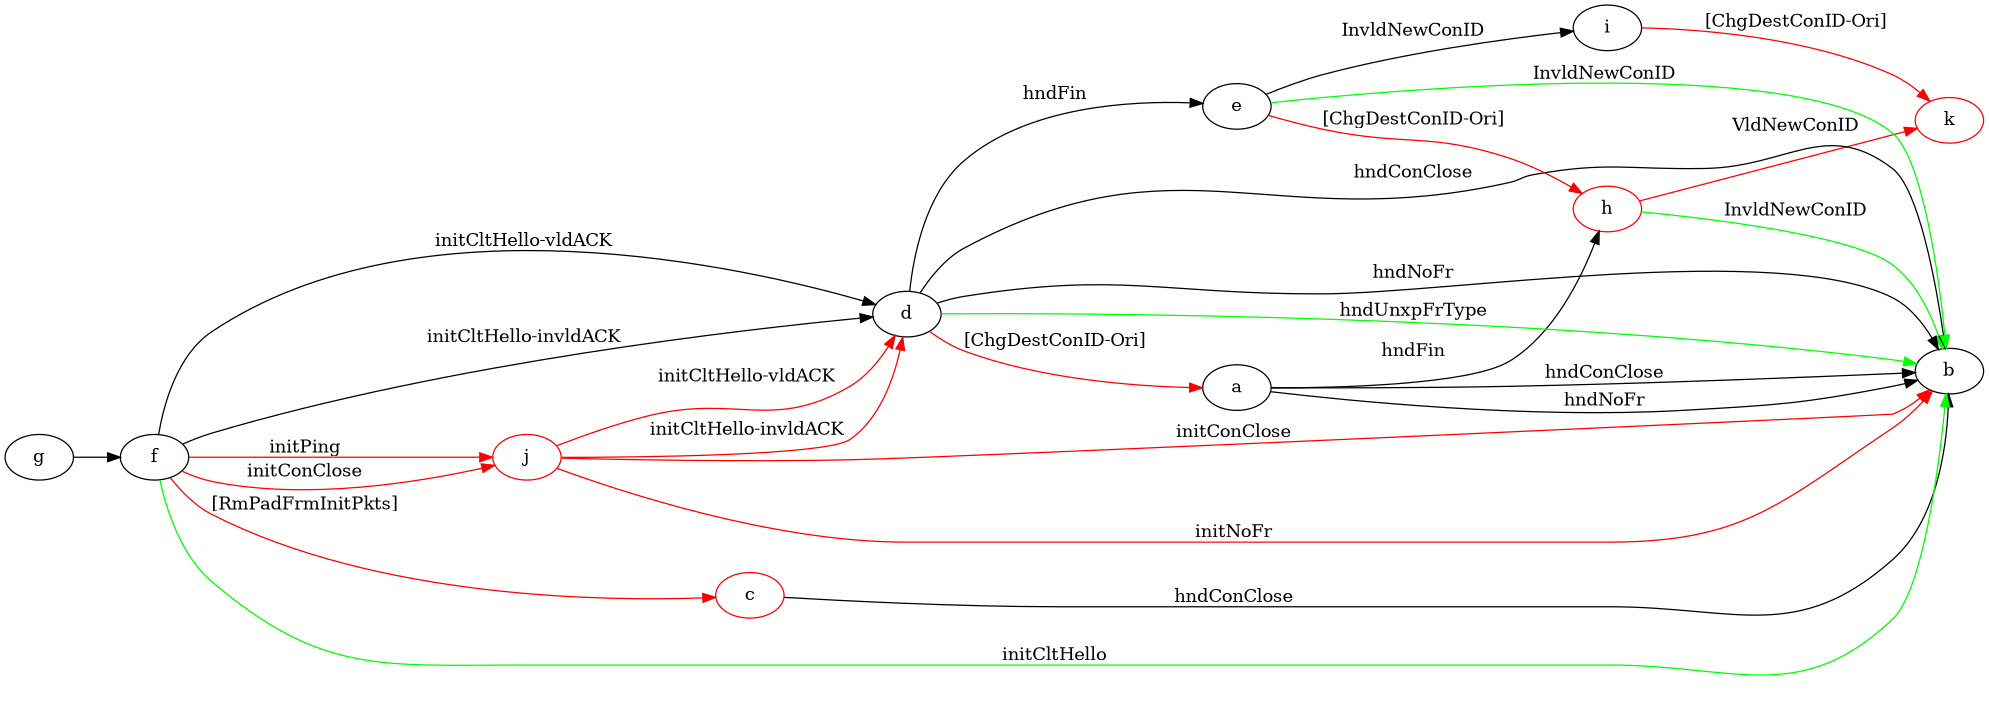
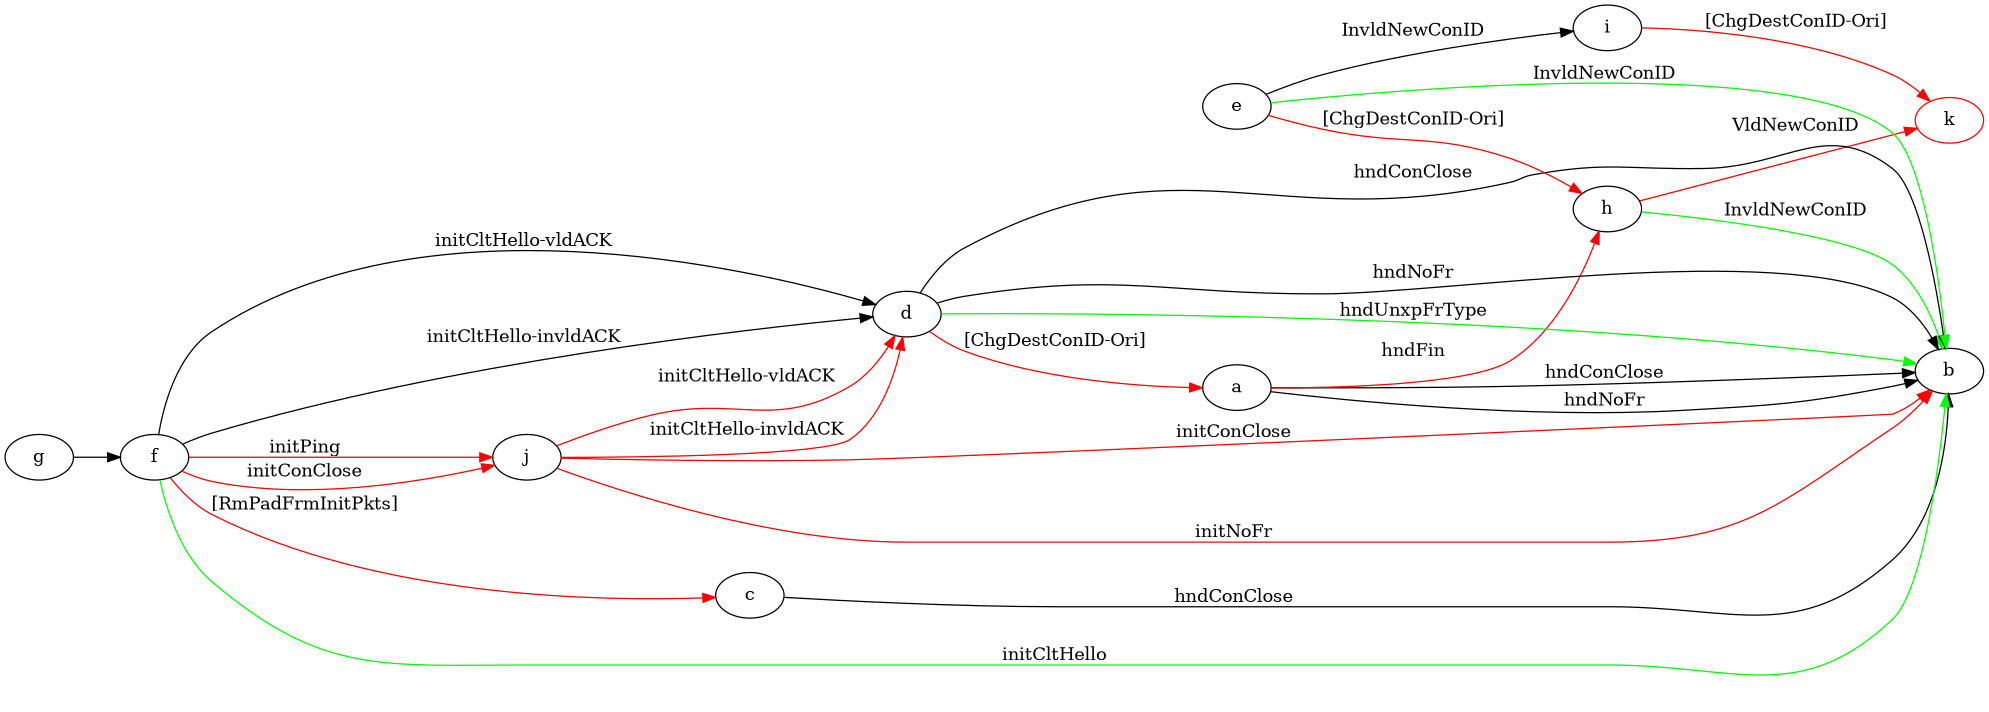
  digraph {
    rankdir=LR
    a
    b
-   h [color=red]
+   h
    k [color=red]
-   c [color=red]
+   c
    d
    e
    i
    f
-   j [color=red]
+   j [color=black]
    g
    a -> b [label="hndConClose "]
    a -> b [label="hndNoFr "]
-   a -> h [label="hndFin "]
+   a -> h [label="hndFin " color=red]
    h -> b [color=green label="InvldNewConID "]
    h -> k [color=red label="VldNewConID "]
    c -> b [label="hndConClose "]
    d -> a [color=red label="[ChgDestConID-Ori] "]
    d -> b [label="hndConClose "]
    d -> b [label="hndNoFr "]
    d -> b [color=green label="hndUnxpFrType "]
-   d -> e [label="hndFin "]
    e -> b [color=green label="InvldNewConID "]
    e -> h [color=red label="[ChgDestConID-Ori] "]
    e -> i [label="InvldNewConID "]
    i -> k [color=red label="[ChgDestConID-Ori] "]
    f -> b [color=green label="initCltHello "]
    f -> c [color=red label="[RmPadFrmInitPkts] "]
    f -> d [label="initCltHello-vldACK "]
    f -> d [label="initCltHello-invldACK "]
    f -> j [color=red label="initPing "]
    f -> j [color=red label="initConClose "]
    j -> b [color=red label="initConClose "]
    j -> b [color=red label="initNoFr "]
    j -> d [color=red label="initCltHello-vldACK "]
    j -> d [color=red label="initCltHello-invldACK "]
    g -> f
  }
